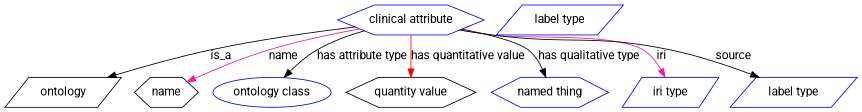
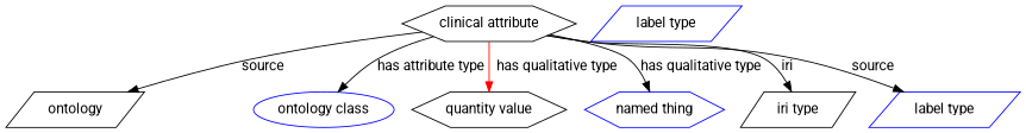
  digraph {
    fontname=Roboto
    node [fontname=Roboto shape=hexagon color=blue]
    edge [color=black fontname=Roboto style=solid]
-   n1 [height=0.5 label="clinical attribute" width=1.8957]
+   n1 [height=0.5 label="clinical attribute" width=1.8957 color=""]
    n2 [height=0.5 label=ontology shape=parallelogram width=1.1193 color=""]
-   name [height=0.5 width=0.84854 color=""]
    n4 [height=0.5 label="ontology class" shape=ellipse width=1.7151]
    n5 [color=black height=0.5 label="quantity value" width=1.6971]
    n6 [height=0.5 label="named thing" width=1.5346]
-   n7 [height=0.5 label="iri type" shape=parallelogram width=1.011]
+   n7 [color=black height=0.5 label="iri type" shape=parallelogram width=1.011]
    n8 [height=0.5 label="label type" shape=parallelogram width=1.2638]
    n9 [height=0.5 label="label type" shape=parallelogram width=1.2638]
-   n1 -> n2 [label=is_a style=""]
-   n1 -> name [color=deeppink label=name]
+   n1 -> n2 [label=source style=""]
    n1 -> n4 [label="has attribute type"]
-   n1 -> n5 [color=red label="has quantitative value"]
+   n1 -> n5 [color=red label="has qualitative type"]
    n1 -> n6 [label="has qualitative type"]
-   n1 -> n7 [color=deeppink label=iri]
+   n1 -> n7 [label=iri]
    n1 -> n8 [label=source]
  }
